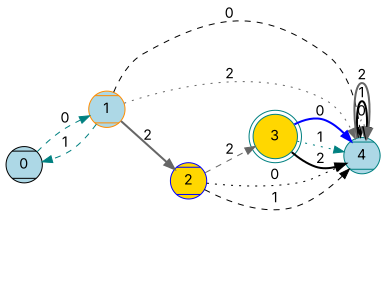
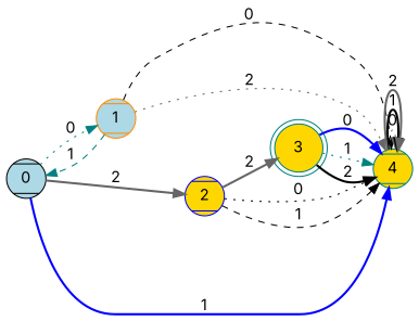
  digraph {
    fontname=Inter
    rankdir=LR
    node [color=teal fillcolor=lightblue fontname=Inter shape=Mcircle style="striped,filled"]
    edge [color=gray40 fontname=Inter style=bold]
    0 [color=black]
    1 [color=darkorange]
    2 [color=blue fillcolor=gold]
-   4
+   4 [fillcolor=gold]
    3 [fillcolor=gold shape=doublecircle]
-   0 -> 1 [color=teal label=0 style=dashed]
-   1 -> 2 [label=2]
+   0 -> 1 [color=teal label=0 style=dotted]
+   0 -> 2 [label=2]
+   0 -> 4 [color=blue label=1]
    1 -> 0 [color=teal label=1 style=dashed]
    1 -> 4 [color=black label=0 style=dashed]
    1 -> 4 [label=2 style=dotted]
    2 -> 4 [color=black label=0 style=dotted]
    2 -> 4 [color=black label=1 style=dashed]
-   2 -> 3 [label=2 style=dashed]
+   2 -> 3 [label=2]
    4 -> 4 [label=0 style=dotted]
    4 -> 4 [color=black label=1]
    4 -> 4 [label=2]
    3 -> 4 [color=blue label=0]
    3 -> 4 [color=teal label=1 style=dotted]
    3 -> 4 [color=black label=2]
  }
